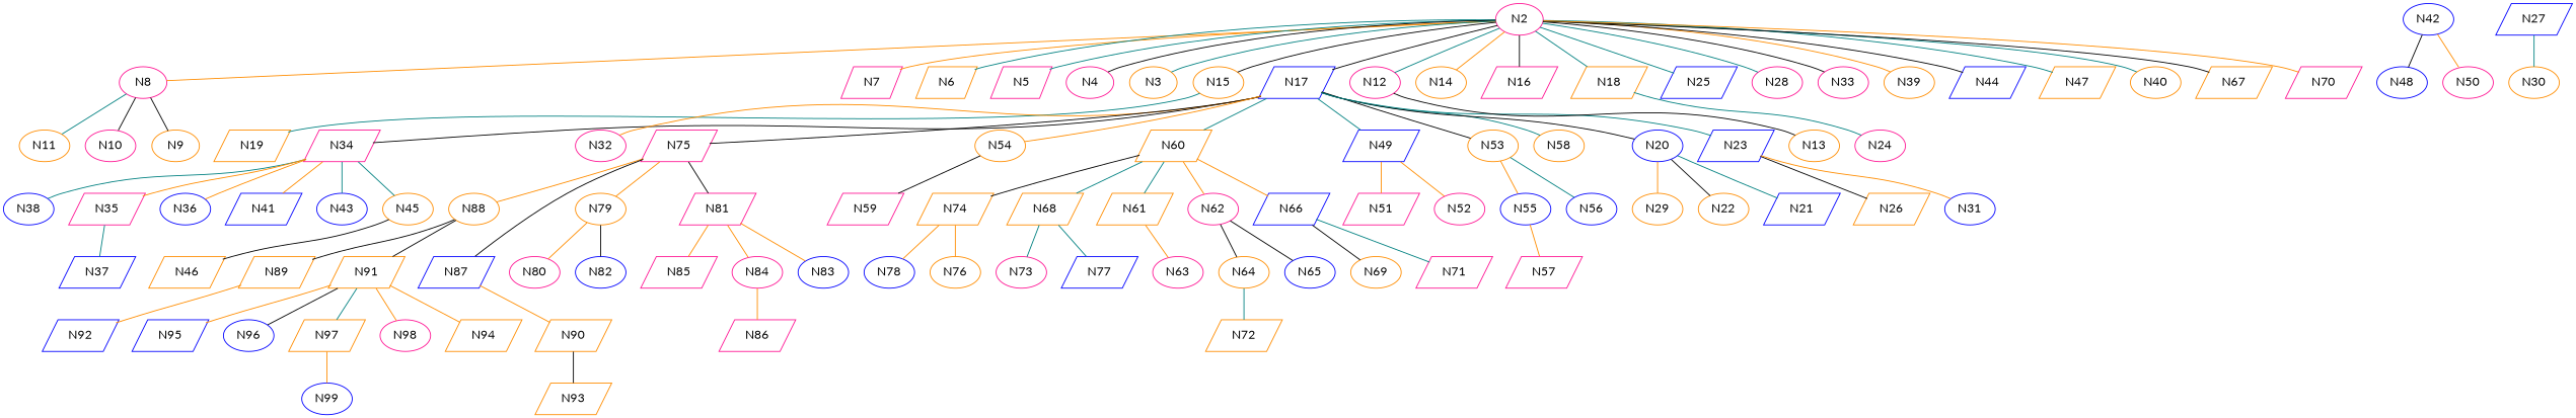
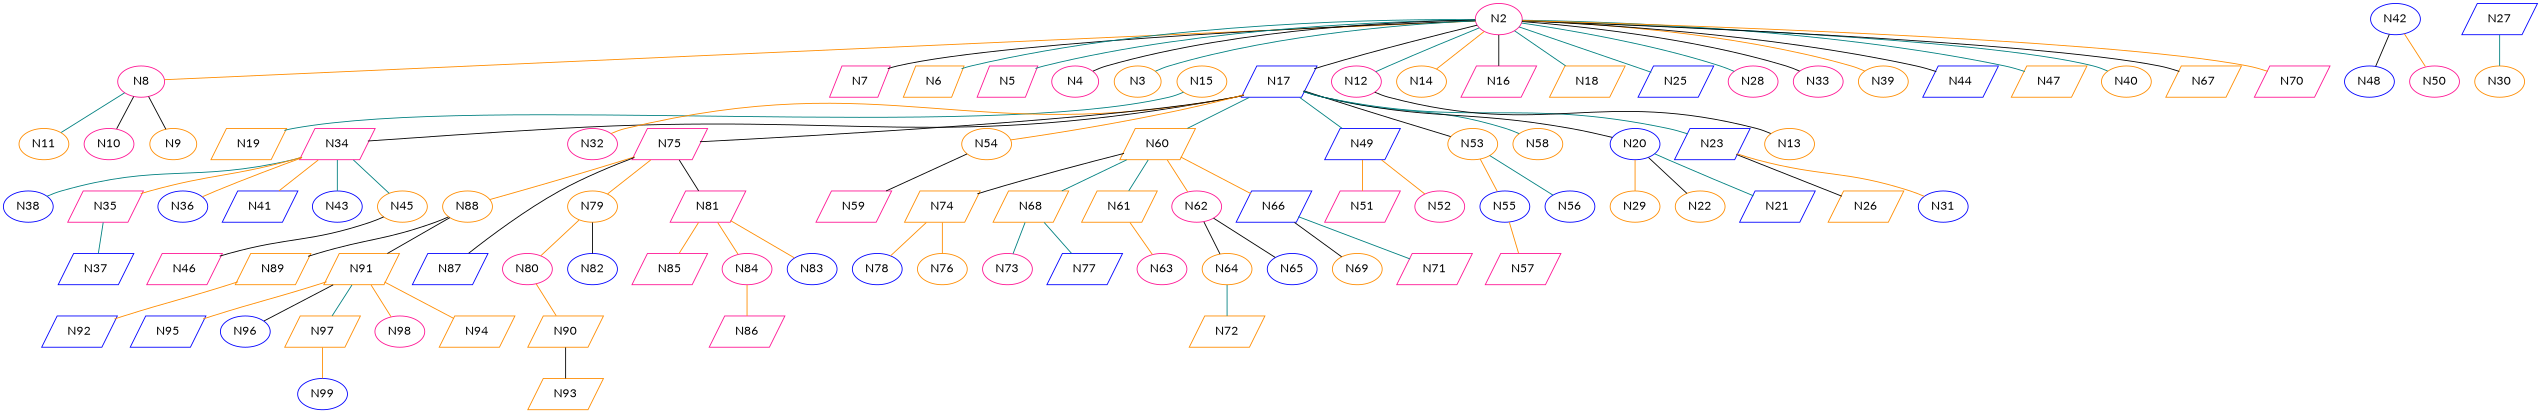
  graph {
    fontname=Lato
    node [color=darkorange fontname=Lato shape=ellipse]
    edge [color=darkorange fontname=Lato weight=1]
    N2 [color=deeppink]
    N8 [color=deeppink]
    N7 [color=deeppink shape=parallelogram]
    N6 [shape=parallelogram]
    N5 [color=deeppink shape=parallelogram]
    N4 [color=deeppink]
    N3
    N15
    N17 [color=blue shape=parallelogram]
    N12 [color=deeppink]
    N14
    N16 [color=deeppink shape=parallelogram]
    N18 [shape=parallelogram]
    N25 [color=blue shape=parallelogram]
    N28 [color=deeppink]
    N33 [color=deeppink]
    N39
    N44 [color=blue shape=parallelogram]
    N47 [shape=parallelogram]
    N40
    N67 [shape=parallelogram]
    N70 [color=deeppink shape=parallelogram]
    N11
    N10 [color=deeppink]
    N9
    N19 [shape=parallelogram]
    N34 [color=deeppink shape=parallelogram]
    N32 [color=deeppink]
    N75 [color=deeppink shape=parallelogram]
    N54
    N60 [shape=parallelogram]
    N49 [color=blue shape=parallelogram]
    N53
    N58
    N20 [color=blue]
    N23 [color=blue shape=parallelogram]
    N13
-   N24 [color=deeppink]
    N38 [color=blue]
    N35 [color=deeppink shape=parallelogram]
    N36 [color=blue]
    N41 [color=blue shape=parallelogram]
    N43 [color=blue]
    N45
    N37 [color=blue shape=parallelogram]
-   N46 [shape=parallelogram]
+   N46 [color=deeppink shape=parallelogram]
    N88
    N87 [color=blue shape=parallelogram]
    N79
    N81 [color=deeppink shape=parallelogram]
    N59 [color=deeppink shape=parallelogram]
    N74 [shape=parallelogram]
    N68 [shape=parallelogram]
    N61 [shape=parallelogram]
    N62 [color=deeppink]
    N66 [color=blue shape=parallelogram]
    N51 [color=deeppink shape=parallelogram]
    N52 [color=deeppink]
    N42 [color=blue]
    N48 [color=blue]
    N50 [color=deeppink]
    N55 [color=blue]
    N56 [color=blue]
    N29
    N22
    N21 [color=blue shape=parallelogram]
    N26 [shape=parallelogram]
    N31 [color=blue]
    N89 [shape=parallelogram]
    N91 [shape=parallelogram]
    N90 [shape=parallelogram]
    N80 [color=deeppink]
    N82 [color=blue]
    N85 [color=deeppink shape=parallelogram]
    N84 [color=deeppink]
    N83 [color=blue]
    N92 [color=blue shape=parallelogram]
    N95 [color=blue shape=parallelogram]
    N96 [color=blue]
    N97 [shape=parallelogram]
    N98 [color=deeppink]
    N94 [shape=parallelogram]
    N93 [shape=parallelogram]
    N78 [color=blue]
    N76
    N73 [color=deeppink]
    N77 [color=blue shape=parallelogram]
    N63 [color=deeppink]
    N64
    N65 [color=blue]
    N69
    N71 [color=deeppink shape=parallelogram]
    N99 [color=blue]
    N57 [color=deeppink shape=parallelogram]
    N72 [shape=parallelogram]
    N27 [color=blue shape=parallelogram]
    N30
    N86 [color=deeppink shape=parallelogram]
    N2 -- N8
-   N2 -- N7
+   N2 -- N7 [color=black]
    N2 -- N6 [color=teal]
    N2 -- N5 [color=teal]
    N2 -- N4 [color=black]
    N2 -- N3 [color=teal]
-   N2 -- N15 [color=black]
    N2 -- N17 [color=black]
    N2 -- N12 [color=teal]
    N2 -- N14
    N2 -- N16 [color=black]
    N2 -- N18 [color=teal]
    N2 -- N25 [color=teal]
    N2 -- N28 [color=teal]
    N2 -- N33 [color=black]
    N2 -- N39
    N2 -- N44 [color=black]
    N2 -- N47 [color=teal]
    N2 -- N40 [color=teal]
    N2 -- N67 [color=black]
    N2 -- N70
    N8 -- N11 [color=teal]
    N8 -- N10 [color=black]
    N8 -- N9 [color=black]
    N15 -- N19 [color=teal]
    N17 -- N34 [color=black]
    N17 -- N32
    N17 -- N75 [color=black]
    N17 -- N54
    N17 -- N60 [color=teal]
    N17 -- N49 [color=teal]
    N17 -- N53 [color=black]
    N17 -- N58 [color=teal]
    N17 -- N20 [color=black]
    N17 -- N23 [color=teal]
    N12 -- N13 [color=black]
-   N18 -- N24 [color=teal]
    N34 -- N38 [color=teal]
    N34 -- N35
    N34 -- N36
    N34 -- N41
    N34 -- N43 [color=teal]
    N34 -- N45 [color=teal]
    N75 -- N88
    N75 -- N87 [color=black]
    N75 -- N79
    N75 -- N81 [color=black]
    N54 -- N59 [color=black]
    N60 -- N74 [color=black]
    N60 -- N68 [color=teal]
    N60 -- N61 [color=teal]
    N60 -- N62
    N60 -- N66
    N49 -- N51
    N49 -- N52
    N53 -- N55
    N53 -- N56 [color=teal]
    N20 -- N29
    N20 -- N22 [color=black]
    N20 -- N21 [color=teal]
    N23 -- N26 [color=black]
    N23 -- N31
    N35 -- N37 [color=teal]
    N45 -- N46 [color=black]
    N88 -- N89 [color=black]
    N88 -- N91 [color=black]
-   N87 -- N90
+   N80 -- N90
    N79 -- N80
    N79 -- N82 [color=black]
    N81 -- N85
    N81 -- N84
    N81 -- N83
    N74 -- N78
    N74 -- N76
    N68 -- N73 [color=teal]
    N68 -- N77 [color=teal]
    N61 -- N63
    N62 -- N64 [color=black]
    N62 -- N65 [color=black]
    N66 -- N69 [color=black]
    N66 -- N71 [color=teal]
    N42 -- N48 [color=black]
    N42 -- N50
    N55 -- N57
    N89 -- N92
    N91 -- N95
    N91 -- N96 [color=black]
    N91 -- N97 [color=teal]
    N91 -- N98
    N91 -- N94
    N90 -- N93 [color=black]
    N84 -- N86
    N97 -- N99
    N64 -- N72 [color=teal]
    N27 -- N30 [color=teal]
  }
